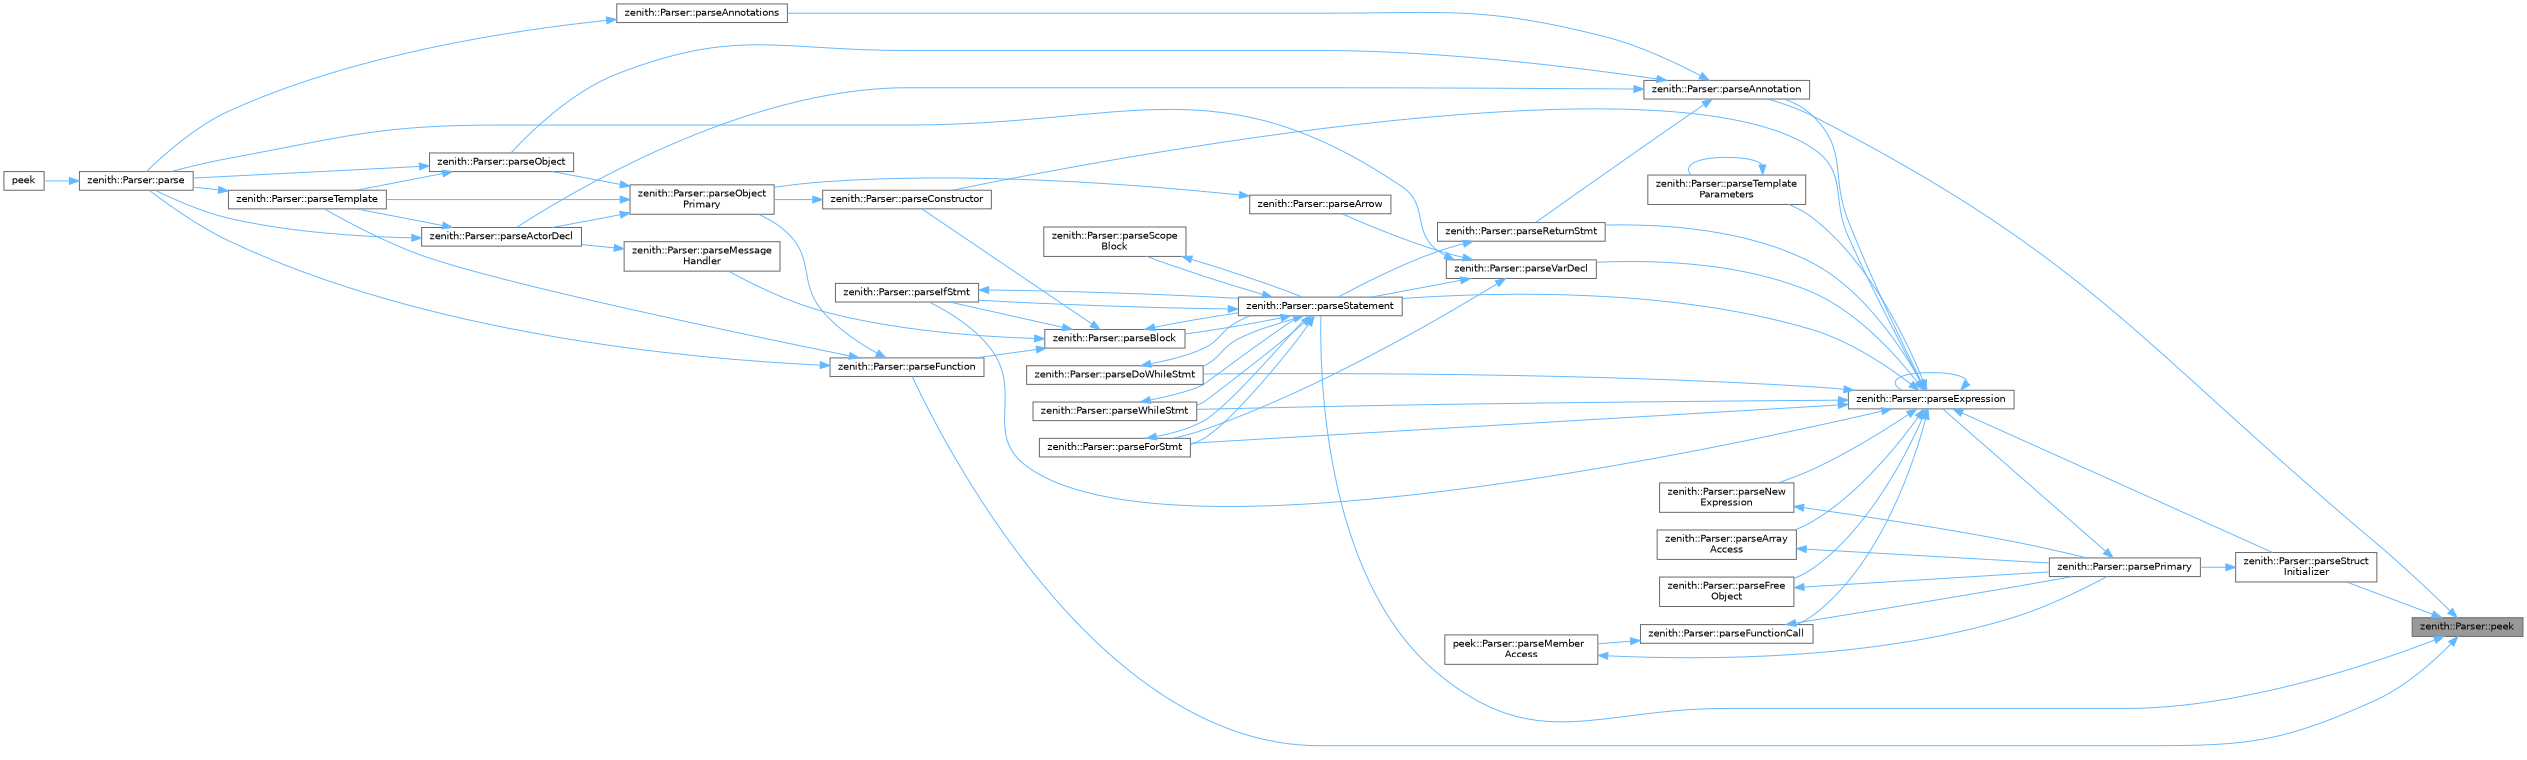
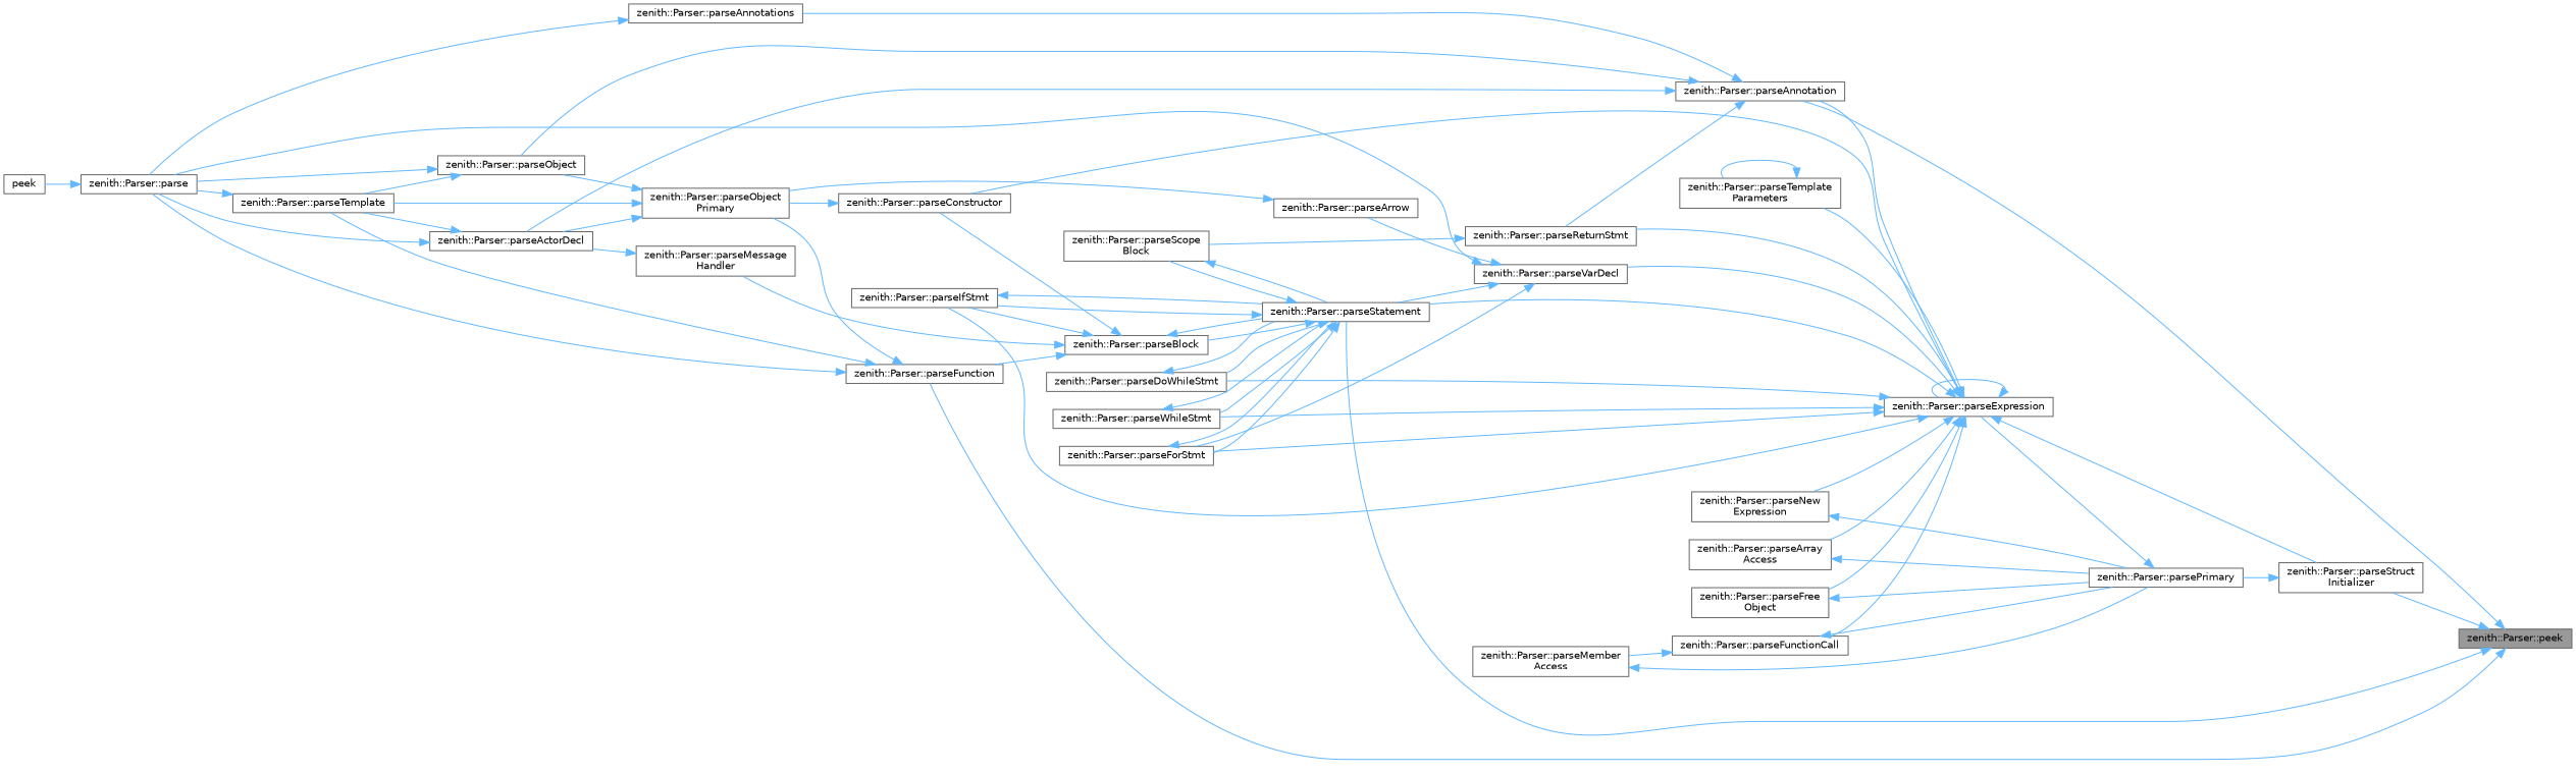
  digraph {
    rankdir=RL
    node [color=grey40 fillcolor=white fontname=Helvetica fontsize=10 shape=box style=filled]
    edge [color=steelblue1 dir=back fontname=Helvetica fontsize=10 labelfontname=Helvetica labelfontsize=10 style=solid]
    n1 [color=gray40 fillcolor=grey60 fontcolor=black height=0.2 label="zenith::Parser::peek" width=0.4]
    n2 [height=0.2 label="zenith::Parser::parseAnnotation" width=0.4]
    n3 [height=0.2 label="zenith::Parser::parseStatement" width=0.4]
    n4 [height=0.2 label="zenith::Parser::parseStruct\lInitializer" width=0.4]
    n5 [height=0.2 label="zenith::Parser::parseFunction" width=0.4]
    n6 [height=0.2 label="zenith::Parser::parseActorDecl" width=0.4]
    n7 [height=0.2 label="zenith::Parser::parseAnnotations" width=0.4]
    n8 [height=0.2 label="zenith::Parser::parseObject" width=0.4]
    n9 [height=0.2 label="zenith::Parser::parseReturnStmt" width=0.4]
    n10 [height=0.2 label="zenith::Parser::parseBlock" width=0.4]
    n11 [height=0.2 label="zenith::Parser::parseDoWhileStmt" width=0.4]
    n12 [height=0.2 label="zenith::Parser::parseForStmt" width=0.4]
    n13 [height=0.2 label="zenith::Parser::parseIfStmt" width=0.4]
    n14 [height=0.2 label="zenith::Parser::parseWhileStmt" width=0.4]
    n15 [height=0.2 label="zenith::Parser::parseScope\lBlock" width=0.4]
    n16 [height=0.2 label="zenith::Parser::parsePrimary" width=0.4]
    n17 [height=0.2 label="zenith::Parser::parse" width=0.4]
    n18 [height=0.2 label="zenith::Parser::parseTemplate" width=0.4]
    n19 [height=0.2 label="zenith::Parser::parseObject\lPrimary" width=0.4]
    n20 [height=0.2 label=peek width=0.4]
    n21 [height=0.2 label="zenith::Parser::parseConstructor" width=0.4]
    n22 [height=0.2 label="zenith::Parser::parseMessage\lHandler" width=0.4]
    n23 [height=0.2 label="zenith::Parser::parseExpression" width=0.4]
    n24 [height=0.2 label="zenith::Parser::parseArray\lAccess" width=0.4]
    n25 [height=0.2 label="zenith::Parser::parseFree\lObject" width=0.4]
    n26 [height=0.2 label="zenith::Parser::parseFunctionCall" width=0.4]
    n27 [height=0.2 label="zenith::Parser::parseNew\lExpression" width=0.4]
    n28 [height=0.2 label="zenith::Parser::parseTemplate\lParameters" width=0.4]
    n29 [height=0.2 label="zenith::Parser::parseVarDecl" width=0.4]
-   n30 [height=0.2 label="peek::Parser::parseMember\lAccess" width=0.4]
+   n30 [height=0.2 label="zenith::Parser::parseMember\lAccess" width=0.4]
    n31 [height=0.2 label="zenith::Parser::parseArrow" width=0.4]
    n1 -> n2
    n1 -> n3
    n1 -> n4
    n1 -> n5
    n2 -> n6
    n2 -> n7
    n2 -> n8
    n2 -> n9
    n3 -> n10
    n3 -> n11
    n3 -> n12
    n3 -> n13
    n3 -> n14
    n3 -> n15
    n4 -> n16
    n5 -> n17
    n5 -> n18
    n5 -> n19
    n6 -> n17
    n6 -> n18
    n7 -> n17
    n8 -> n17
    n8 -> n18
-   n9 -> n3
+   n9 -> n15
    n10 -> n3
    n10 -> n5
    n10 -> n13
    n10 -> n21
    n10 -> n22
    n11 -> n3
    n12 -> n3
    n13 -> n3
    n14 -> n3
    n15 -> n3
    n16 -> n23
    n17 -> n20
    n18 -> n17
    n19 -> n6
    n19 -> n8
    n19 -> n18
    n21 -> n19
    n22 -> n6
    n23 -> n2
    n23 -> n3
    n23 -> n4
    n23 -> n9
    n23 -> n11
    n23 -> n12
    n23 -> n13
    n23 -> n14
    n23 -> n21
    n23 -> n23
    n23 -> n24
    n23 -> n25
    n23 -> n26
    n23 -> n27
    n23 -> n28
    n23 -> n29
    n24 -> n16
    n25 -> n16
    n26 -> n16
    n26 -> n30
    n27 -> n16
    n28 -> n28
    n29 -> n3
    n29 -> n12
    n29 -> n17
    n29 -> n31
    n30 -> n16
    n31 -> n19
  }
